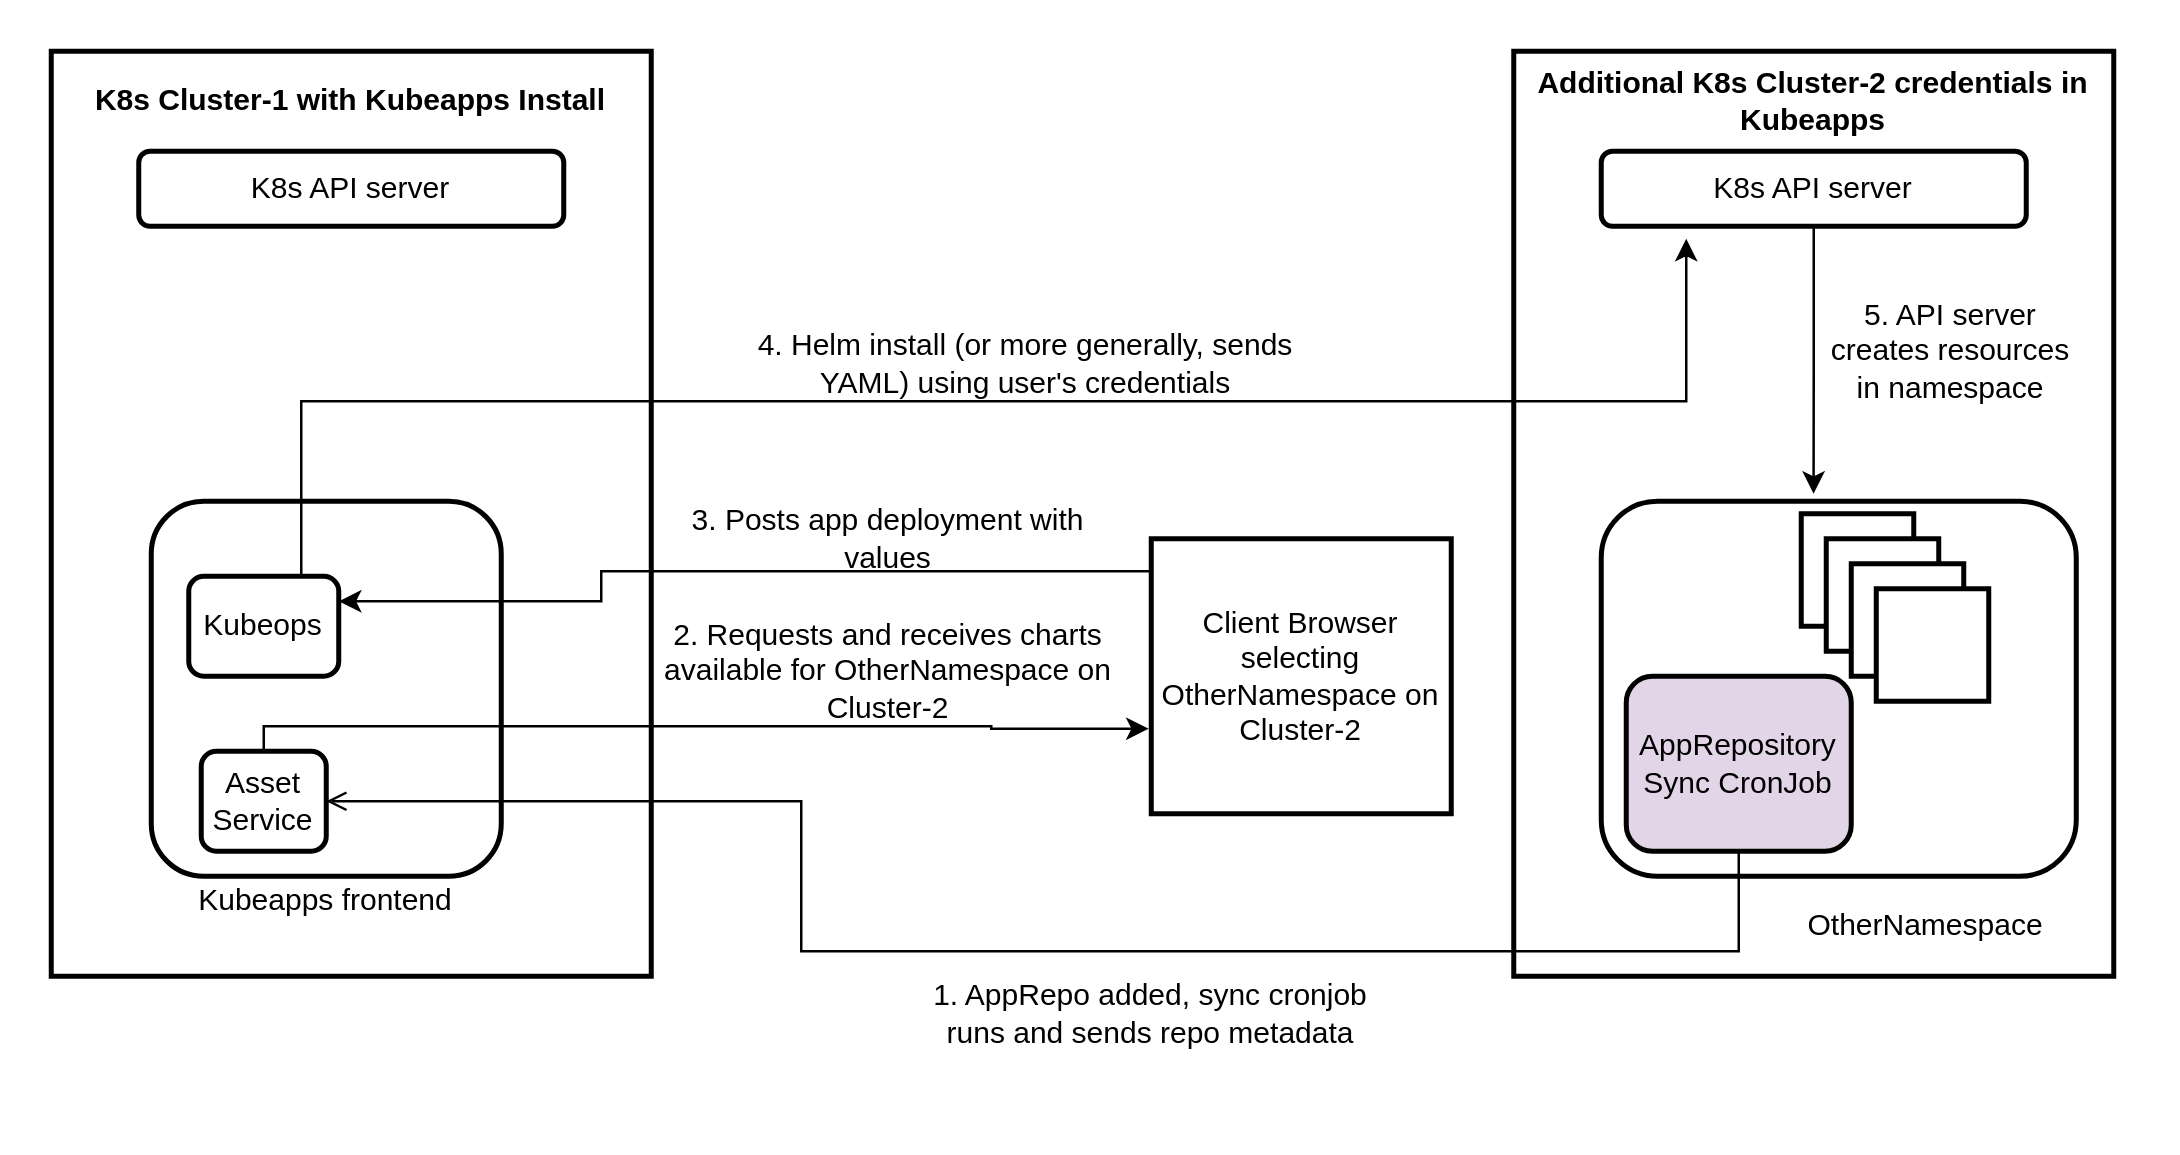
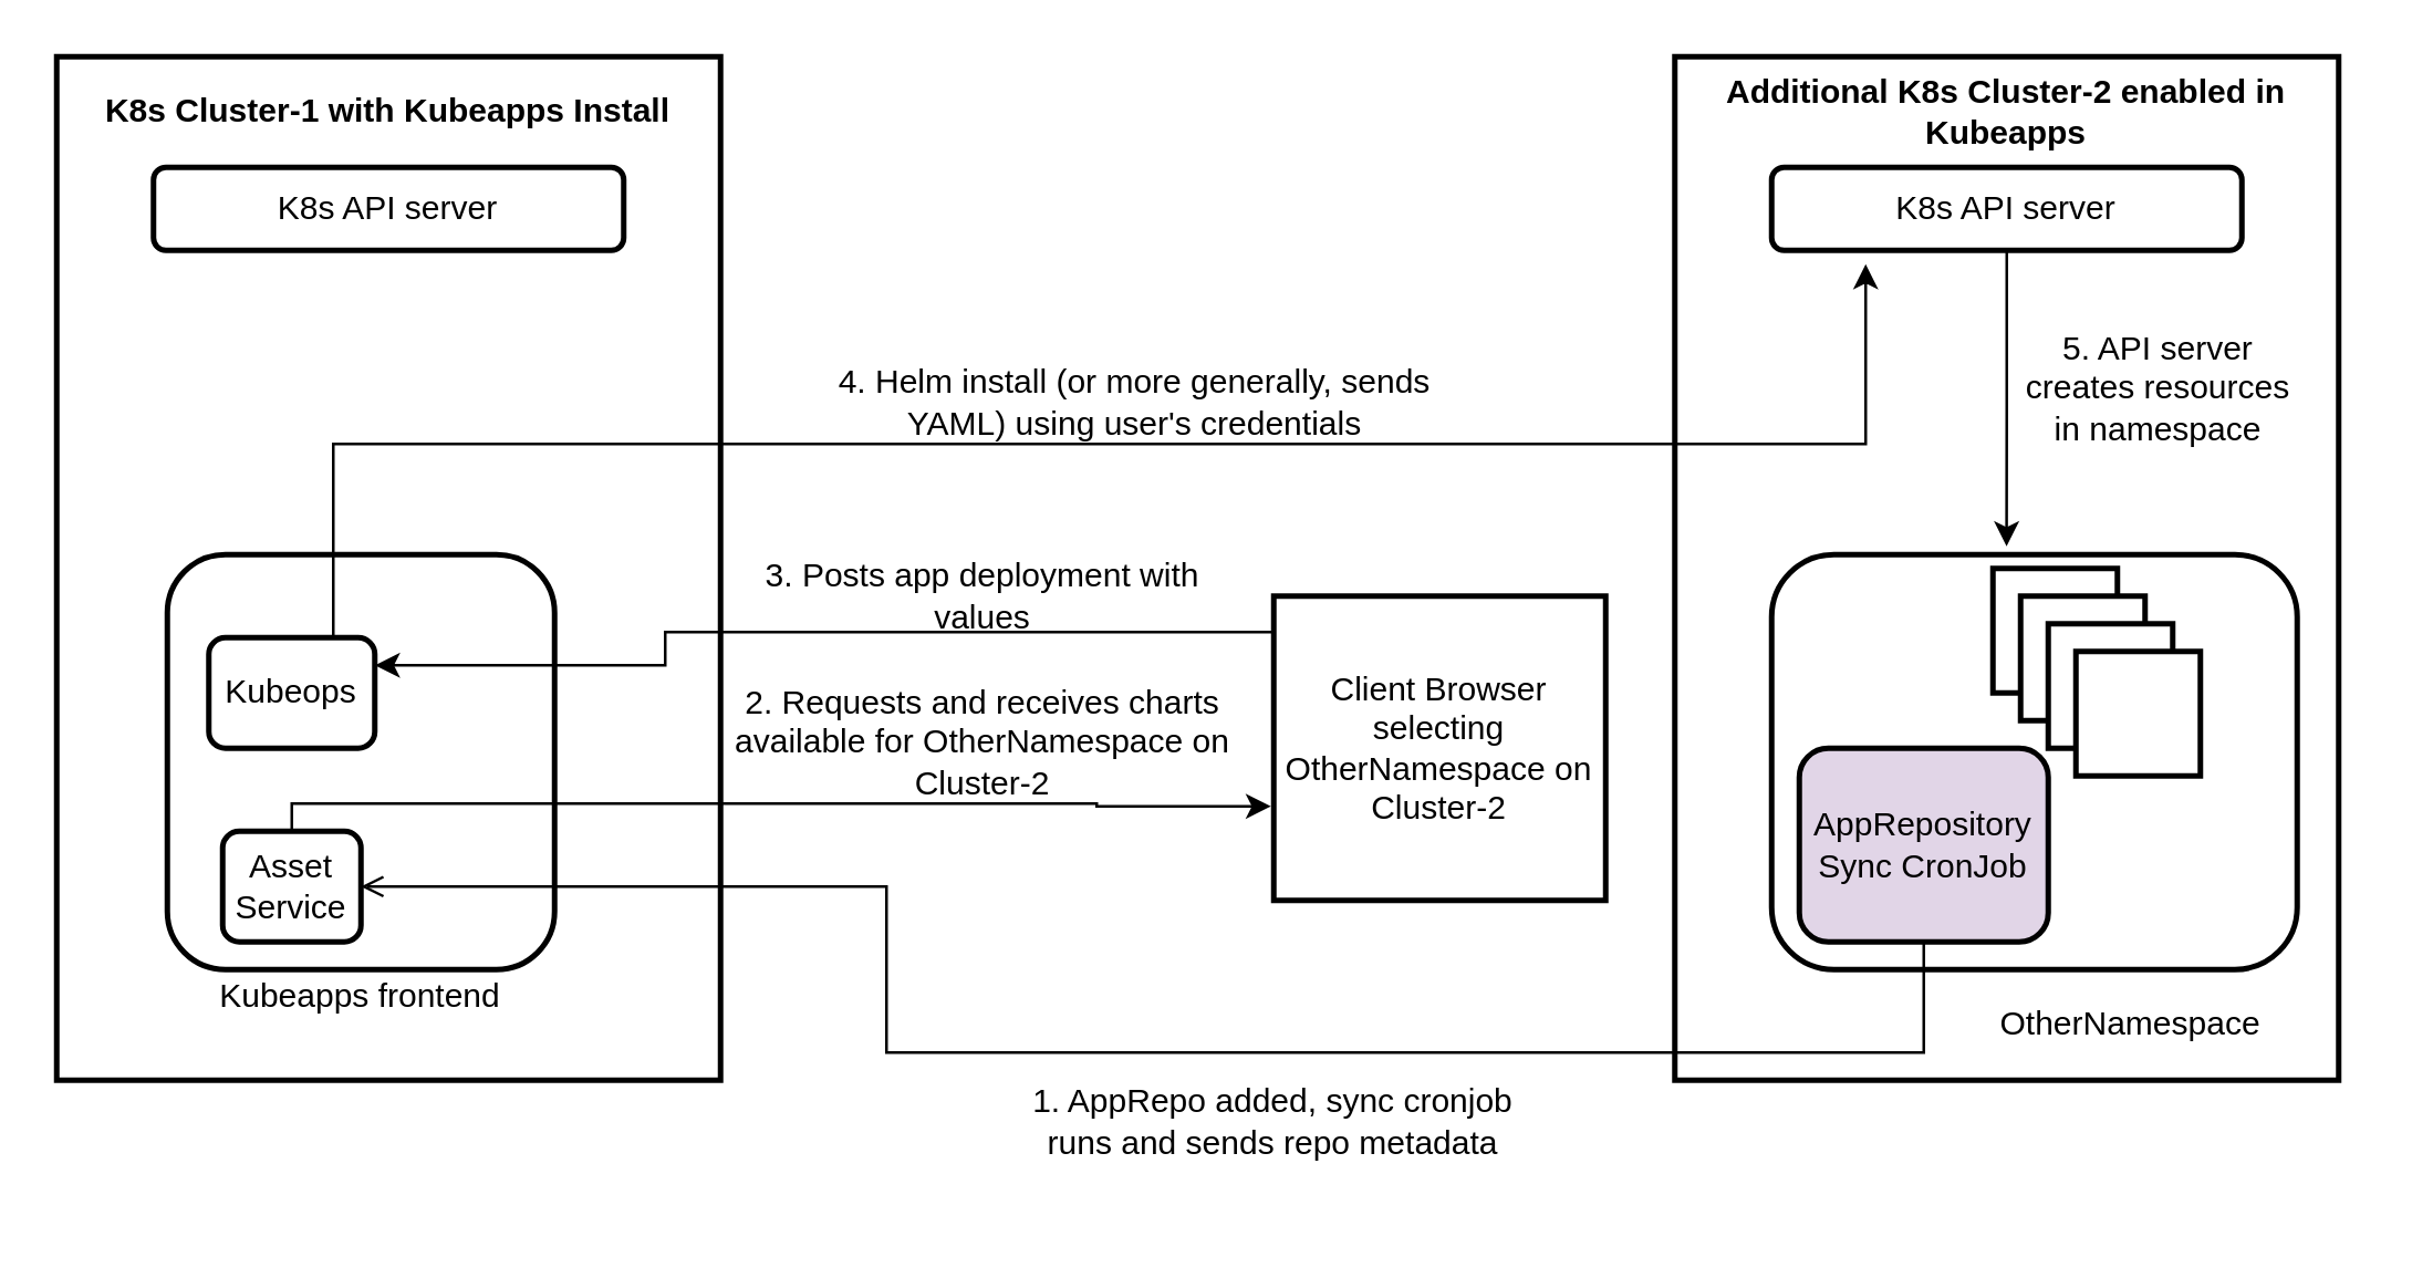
  <mxCell id="0" />
  <mxCell id="1" parent="0" />
  <mxCell id="2" value="" style="rounded=0;whiteSpace=wrap;html=1;strokeWidth=2;" parent="1" vertex="1"><mxGeometry x="20" y="20" width="240" height="370" as="geometry" /></mxCell>
  <mxCell id="3" value="K8s Cluster-1 with Kubeapps Install" style="text;html=1;strokeColor=none;fillColor=none;align=center;verticalAlign=middle;whiteSpace=wrap;rounded=0;fontStyle=1" parent="1" vertex="1"><mxGeometry x="20" y="30" width="240" height="20" as="geometry" /></mxCell>
  <mxCell id="4" value="" style="rounded=1;whiteSpace=wrap;html=1;strokeWidth=2;" parent="1" vertex="1"><mxGeometry x="60" y="200" width="140" height="150" as="geometry" /></mxCell>
  <mxCell id="5" value="Kubeapps frontend" style="text;html=1;strokeColor=none;fillColor=none;align=center;verticalAlign=middle;whiteSpace=wrap;rounded=0;" parent="1" vertex="1"><mxGeometry x="70" y="350" width="120" height="20" as="geometry" /></mxCell>
  <mxCell id="6" value="K8s API server" style="rounded=1;whiteSpace=wrap;html=1;strokeWidth=2;" parent="1" vertex="1"><mxGeometry x="55" y="60" width="170" height="30" as="geometry" /></mxCell>
  <mxCell id="7" style="edgeStyle=orthogonalEdgeStyle;rounded=0;orthogonalLoop=1;jettySize=auto;html=1;exitX=0.5;exitY=0;exitDx=0;exitDy=0;" parent="1" source="8" edge="1"><mxGeometry relative="1" as="geometry"><mxPoint x="459" y="291" as="targetPoint" /><Array as="points"><mxPoint x="105" y="290" /><mxPoint x="396" y="290" /><mxPoint x="396" y="291" /></Array></mxGeometry></mxCell>
  <mxCell id="8" value="Asset Service" style="rounded=1;whiteSpace=wrap;html=1;strokeWidth=2;" parent="1" vertex="1"><mxGeometry x="80" y="300" width="50" height="40" as="geometry" /></mxCell>
  <mxCell id="9" value="Kubeops" style="rounded=1;whiteSpace=wrap;html=1;strokeWidth=2;" parent="1" vertex="1"><mxGeometry x="75" y="230" width="60" height="40" as="geometry" /></mxCell>
  <mxCell id="10" value="" style="rounded=0;whiteSpace=wrap;html=1;strokeWidth=2;" parent="1" vertex="1"><mxGeometry x="605" y="20" width="240" height="370" as="geometry" /></mxCell>
- <mxCell id="11" value="Additional K8s Cluster-2 credentials in Kubeapps" style="text;html=1;strokeColor=none;fillColor=none;align=center;verticalAlign=middle;whiteSpace=wrap;rounded=0;fontStyle=1" parent="1" vertex="1"><mxGeometry x="600" y="20" width="250" height="40" as="geometry" /></mxCell>
+ <mxCell id="11" value="Additional K8s Cluster-2 enabled in Kubeapps" style="text;html=1;strokeColor=none;fillColor=none;align=center;verticalAlign=middle;whiteSpace=wrap;rounded=0;fontStyle=1" parent="1" vertex="1"><mxGeometry x="600" y="20" width="250" height="40" as="geometry" /></mxCell>
  <mxCell id="12" style="edgeStyle=orthogonalEdgeStyle;rounded=0;orthogonalLoop=1;jettySize=auto;html=1;entryX=0.447;entryY=-0.02;entryDx=0;entryDy=0;entryPerimeter=0;" edge="1" parent="1" source="13" target="16"><mxGeometry relative="1" as="geometry" /></mxCell>
  <mxCell id="13" value="K8s API server" style="rounded=1;whiteSpace=wrap;html=1;strokeWidth=2;" parent="1" vertex="1"><mxGeometry x="640" y="60" width="170" height="30" as="geometry" /></mxCell>
  <mxCell id="14" style="edgeStyle=orthogonalEdgeStyle;rounded=0;orthogonalLoop=1;jettySize=auto;html=1;exitX=0;exitY=0.25;exitDx=0;exitDy=0;entryX=1;entryY=0.25;entryDx=0;entryDy=0;" parent="1" source="15" target="9" edge="1"><mxGeometry relative="1" as="geometry"><Array as="points"><mxPoint x="240" y="228" /><mxPoint x="240" y="240" /></Array></mxGeometry></mxCell>
  <mxCell id="15" value="Client Browser selecting OtherNamespace on Cluster-2" style="rounded=0;whiteSpace=wrap;html=1;strokeWidth=2;" parent="1" vertex="1"><mxGeometry x="460" y="215" width="120" height="110" as="geometry" /></mxCell>
  <mxCell id="16" value="" style="rounded=1;whiteSpace=wrap;html=1;strokeWidth=2;" parent="1" vertex="1"><mxGeometry x="640" y="200" width="190" height="150" as="geometry" /></mxCell>
  <mxCell id="17" style="edgeStyle=orthogonalEdgeStyle;rounded=0;orthogonalLoop=1;jettySize=auto;html=1;exitX=0.5;exitY=1;exitDx=0;exitDy=0;entryX=1;entryY=0.5;entryDx=0;entryDy=0;endArrow=open;" parent="1" source="18" target="8" edge="1"><mxGeometry relative="1" as="geometry"><Array as="points"><mxPoint x="695" y="380" /><mxPoint x="320" y="380" /><mxPoint x="320" y="320" /></Array></mxGeometry></mxCell>
  <mxCell id="18" value="AppRepository Sync CronJob" style="rounded=1;whiteSpace=wrap;html=1;strokeWidth=2;fillColor=#e1d5e7;" parent="1" vertex="1"><mxGeometry x="650" y="270" width="90" height="70" as="geometry" /></mxCell>
  <mxCell id="19" value="OtherNamespace" style="text;html=1;strokeColor=none;fillColor=none;align=center;verticalAlign=middle;whiteSpace=wrap;rounded=0;" parent="1" vertex="1"><mxGeometry x="740" y="360" width="60" height="20" as="geometry" /></mxCell>
  <mxCell id="20" value="1. AppRepo added, sync cronjob runs and sends repo metadata" style="text;html=1;strokeColor=none;fillColor=none;align=center;verticalAlign=middle;whiteSpace=wrap;rounded=0;" parent="1" vertex="1"><mxGeometry x="370" y="370" width="180" height="70" as="geometry" /></mxCell>
  <mxCell id="21" value="2. Requests and receives charts available for OtherNamespace on Cluster-2" style="text;html=1;strokeColor=none;fillColor=none;align=center;verticalAlign=middle;whiteSpace=wrap;rounded=0;" parent="1" vertex="1"><mxGeometry x="260" y="250" width="190" height="35" as="geometry" /></mxCell>
  <mxCell id="22" value="3. Posts app deployment with values" style="text;html=1;strokeColor=none;fillColor=none;align=center;verticalAlign=middle;whiteSpace=wrap;rounded=0;" parent="1" vertex="1"><mxGeometry x="260" y="200" width="190" height="30" as="geometry" /></mxCell>
  <mxCell id="23" value="4. Helm install (or more generally, sends YAML) using user's credentials" style="text;html=1;strokeColor=none;fillColor=none;align=center;verticalAlign=middle;whiteSpace=wrap;rounded=0;" parent="1" vertex="1"><mxGeometry x="290" y="130" width="240" height="30" as="geometry" /></mxCell>
  <mxCell id="24" style="edgeStyle=orthogonalEdgeStyle;rounded=0;orthogonalLoop=1;jettySize=auto;html=1;exitX=0.75;exitY=0;exitDx=0;exitDy=0;entryX=0.2;entryY=1.167;entryDx=0;entryDy=0;entryPerimeter=0;" parent="1" source="9" target="13" edge="1"><mxGeometry relative="1" as="geometry" /></mxCell>
  <mxCell id="25" value="" style="whiteSpace=wrap;html=1;aspect=fixed;strokeWidth=2;" vertex="1" parent="1"><mxGeometry x="720" y="205" width="45" height="45" as="geometry" /></mxCell>
  <mxCell id="26" value="" style="whiteSpace=wrap;html=1;aspect=fixed;strokeWidth=2;" vertex="1" parent="1"><mxGeometry x="730" y="215" width="45" height="45" as="geometry" /></mxCell>
  <mxCell id="27" value="" style="whiteSpace=wrap;html=1;aspect=fixed;strokeWidth=2;" vertex="1" parent="1"><mxGeometry x="740" y="225" width="45" height="45" as="geometry" /></mxCell>
  <mxCell id="28" value="" style="whiteSpace=wrap;html=1;aspect=fixed;strokeWidth=2;" vertex="1" parent="1"><mxGeometry x="750" y="235" width="45" height="45" as="geometry" /></mxCell>
  <mxCell id="29" value="5. API server creates resources in namespace" style="text;html=1;strokeColor=none;fillColor=none;align=center;verticalAlign=middle;whiteSpace=wrap;rounded=0;" vertex="1" parent="1"><mxGeometry x="730" y="130" width="100" height="20" as="geometry" /></mxCell>
